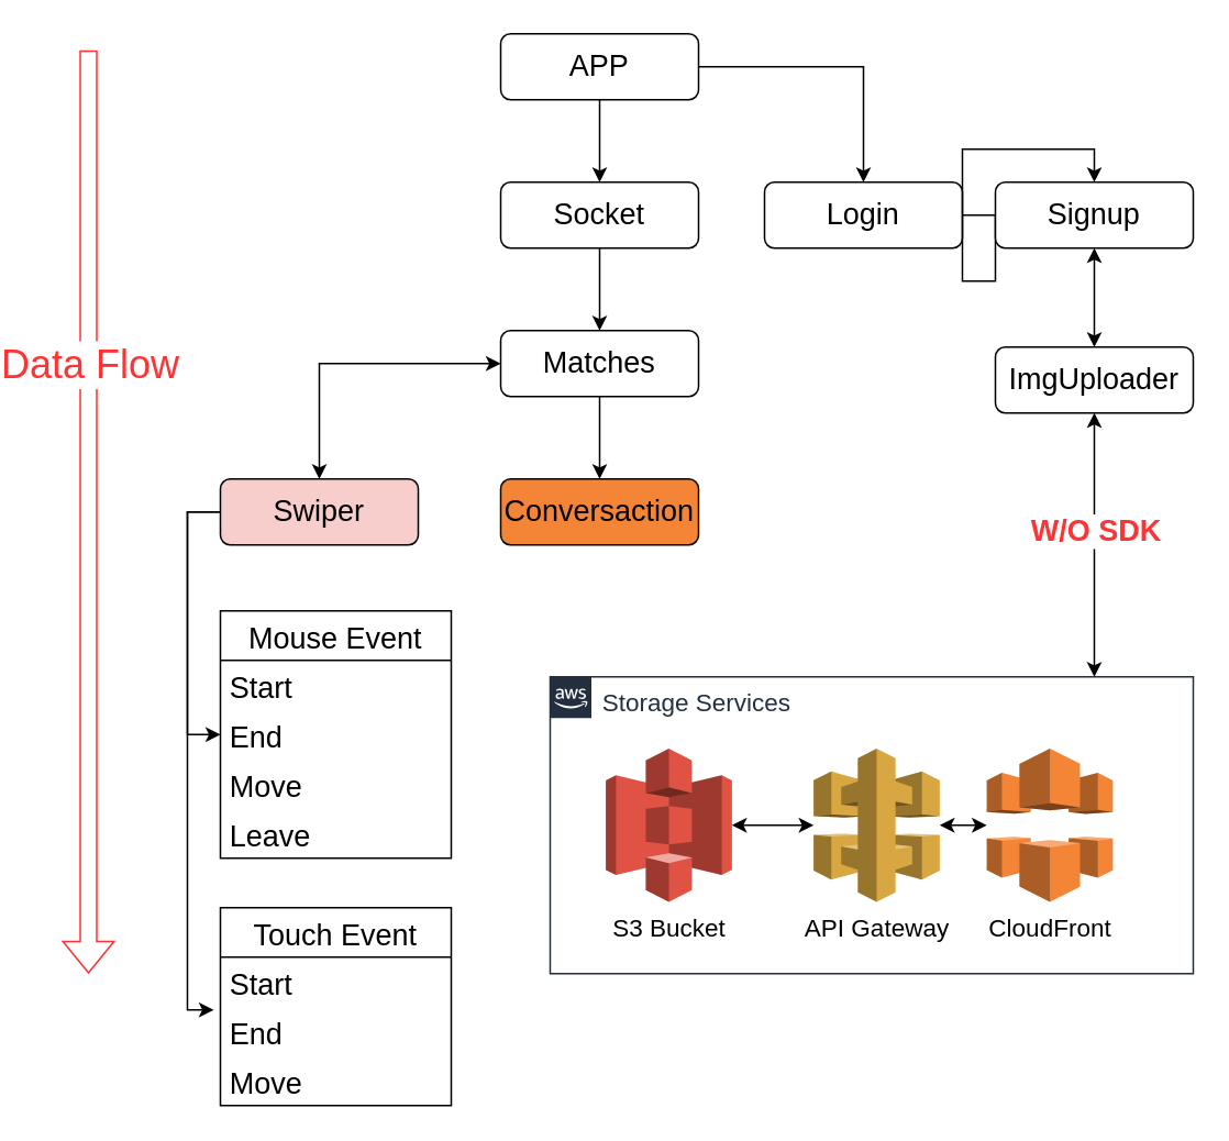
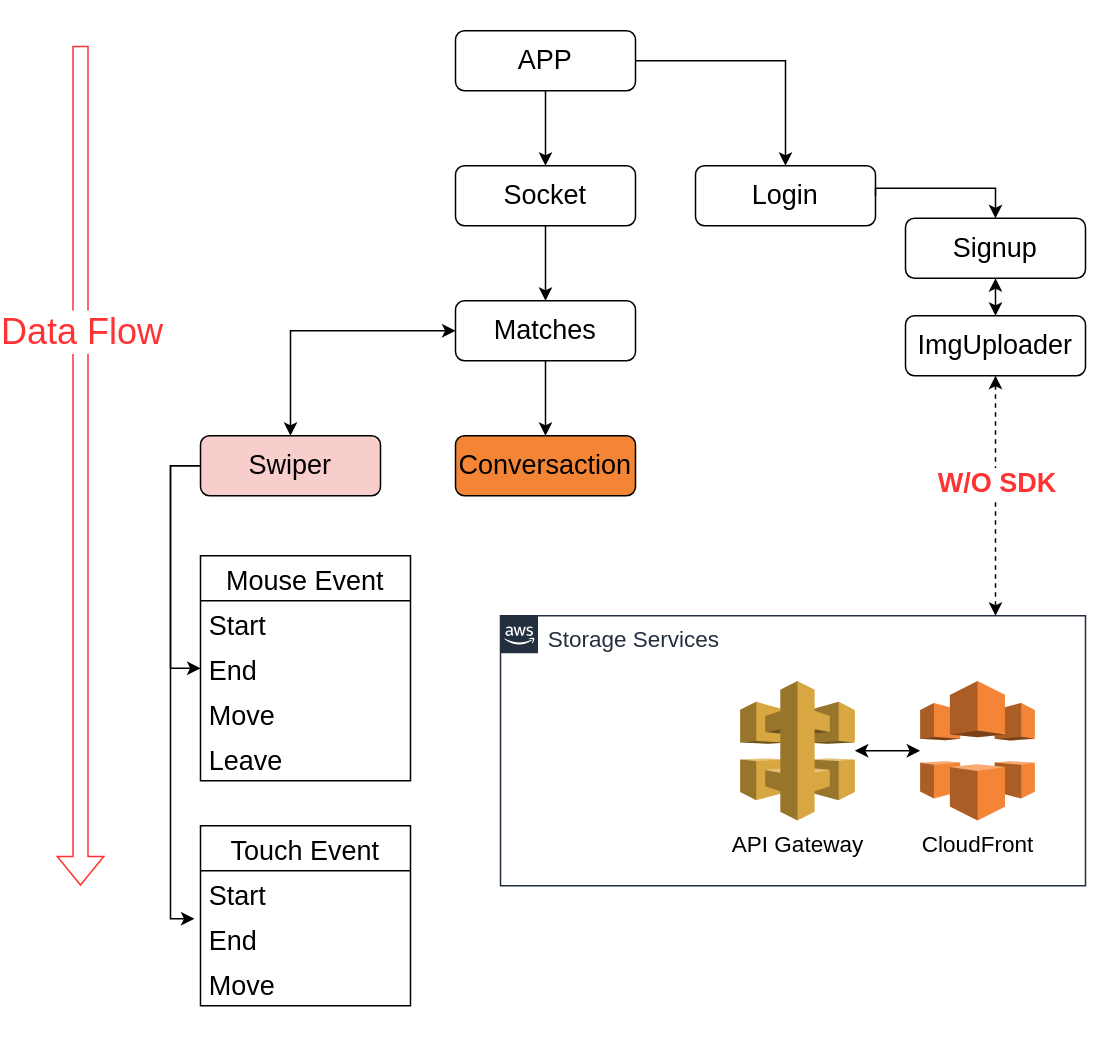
  <mxCell id="0" />
  <mxCell id="1" parent="0" />
  <mxCell id="2" value="" style="rounded=0;html=1;jettySize=auto;orthogonalLoop=1;fontSize=11;endArrow=classic;endFill=1;endSize=6;strokeWidth=1;shadow=0;labelBackgroundColor=none;edgeStyle=orthogonalEdgeStyle;" parent="1" source="4" edge="1"><mxGeometry relative="1" as="geometry"><mxPoint x="330" y="110" as="targetPoint" /></mxGeometry></mxCell>
  <mxCell id="3" style="edgeStyle=orthogonalEdgeStyle;rounded=0;orthogonalLoop=1;jettySize=auto;html=1;exitX=1;exitY=0.5;exitDx=0;exitDy=0;entryX=0.5;entryY=0;entryDx=0;entryDy=0;fontSize=18;endArrow=classic;endFill=1;endSize=6;" edge="1" parent="1" source="4" target="11"><mxGeometry relative="1" as="geometry" /></mxCell>
  <mxCell id="4" value="&lt;font style=&quot;font-size: 18px&quot;&gt;APP&lt;/font&gt;" style="rounded=1;whiteSpace=wrap;html=1;fontSize=12;glass=0;strokeWidth=1;shadow=0;fillColor=default;" parent="1" vertex="1"><mxGeometry x="270" y="20" width="120" height="40" as="geometry" /></mxCell>
  <mxCell id="5" style="edgeStyle=orthogonalEdgeStyle;rounded=0;orthogonalLoop=1;jettySize=auto;html=1;exitX=0.5;exitY=1;exitDx=0;exitDy=0;endArrow=classic;endFill=1;" edge="1" parent="1" source="6"><mxGeometry relative="1" as="geometry"><mxPoint x="330" y="200" as="targetPoint" /></mxGeometry></mxCell>
  <mxCell id="6" value="&lt;font style=&quot;font-size: 18px&quot;&gt;Socket&lt;/font&gt;" style="rounded=1;whiteSpace=wrap;html=1;fontSize=12;glass=0;strokeWidth=1;shadow=0;" parent="1" vertex="1"><mxGeometry x="270" y="110" width="120" height="40" as="geometry" /></mxCell>
  <mxCell id="7" style="edgeStyle=orthogonalEdgeStyle;rounded=0;orthogonalLoop=1;jettySize=auto;html=1;exitX=0.5;exitY=1;exitDx=0;exitDy=0;entryX=0.5;entryY=0;entryDx=0;entryDy=0;fontSize=18;endArrow=classic;endFill=1;endSize=6;" edge="1" parent="1" source="9" target="10"><mxGeometry relative="1" as="geometry" /></mxCell>
  <mxCell id="8" style="edgeStyle=orthogonalEdgeStyle;rounded=0;orthogonalLoop=1;jettySize=auto;html=1;exitX=0;exitY=0.5;exitDx=0;exitDy=0;entryX=0.5;entryY=0;entryDx=0;entryDy=0;fontSize=18;startArrow=classic;startFill=1;endArrow=classic;endFill=1;endSize=6;" edge="1" parent="1" source="9" target="20"><mxGeometry relative="1" as="geometry" /></mxCell>
  <mxCell id="9" value="&lt;font style=&quot;font-size: 18px&quot;&gt;Matches&lt;/font&gt;" style="rounded=1;whiteSpace=wrap;html=1;fontSize=12;glass=0;strokeWidth=1;shadow=0;" vertex="1" parent="1"><mxGeometry x="270" y="200" width="120" height="40" as="geometry" /></mxCell>
  <mxCell id="10" value="&lt;font style=&quot;font-size: 18px&quot;&gt;Conversaction&lt;/font&gt;" style="rounded=1;whiteSpace=wrap;html=1;fontSize=12;glass=0;strokeWidth=1;shadow=0;fillColor=#f58536;" vertex="1" parent="1"><mxGeometry x="270" y="290" width="120" height="40" as="geometry" /></mxCell>
  <mxCell id="11" value="&lt;font style=&quot;font-size: 18px&quot;&gt;Login&lt;/font&gt;" style="rounded=1;whiteSpace=wrap;html=1;fontSize=12;glass=0;strokeWidth=1;shadow=0;" vertex="1" parent="1"><mxGeometry x="430" y="110" width="120" height="40" as="geometry" /></mxCell>
  <mxCell id="12" style="edgeStyle=orthogonalEdgeStyle;rounded=0;orthogonalLoop=1;jettySize=auto;html=1;exitX=0.5;exitY=1;exitDx=0;exitDy=0;fontSize=18;endArrow=classic;endFill=1;endSize=6;startArrow=classic;startFill=1;" edge="1" parent="1" source="14"><mxGeometry relative="1" as="geometry"><mxPoint x="630" y="210" as="targetPoint" /></mxGeometry></mxCell>
  <mxCell id="13" style="edgeStyle=orthogonalEdgeStyle;rounded=0;orthogonalLoop=1;jettySize=auto;html=1;exitX=0.5;exitY=0;exitDx=0;exitDy=0;fontSize=18;startArrow=classic;startFill=1;endArrow=none;endFill=0;endSize=6;" edge="1" parent="1" source="14" target="11"><mxGeometry relative="1" as="geometry" /></mxCell>
- <mxCell id="14" value="&lt;font style=&quot;font-size: 18px&quot;&gt;Signup&lt;/font&gt;" style="rounded=1;whiteSpace=wrap;html=1;fontSize=12;glass=0;strokeWidth=1;shadow=0;" vertex="1" parent="1"><mxGeometry x="570" y="110" width="120" height="40" as="geometry" /></mxCell>
- <mxCell id="15" style="edgeStyle=orthogonalEdgeStyle;rounded=0;orthogonalLoop=1;jettySize=auto;html=1;exitX=0.5;exitY=1;exitDx=0;exitDy=0;fontSize=18;startArrow=classic;startFill=1;endArrow=classic;endFill=1;endSize=6;" edge="1" parent="1" source="17" target="21"><mxGeometry relative="1" as="geometry"><mxPoint x="630" y="400" as="targetPoint" /><Array as="points"><mxPoint x="630" y="380" /><mxPoint x="630" y="380" /></Array></mxGeometry></mxCell>
+ <mxCell id="14" value="&lt;font style=&quot;font-size: 18px&quot;&gt;Signup&lt;/font&gt;" style="rounded=1;whiteSpace=wrap;html=1;fontSize=12;glass=0;strokeWidth=1;shadow=0;" vertex="1" parent="1"><mxGeometry x="570" y="145" width="120" height="40" as="geometry" /></mxCell>
+ <mxCell id="15" style="edgeStyle=orthogonalEdgeStyle;rounded=0;orthogonalLoop=1;jettySize=auto;html=1;exitX=0.5;exitY=1;exitDx=0;exitDy=0;fontSize=18;startArrow=classic;startFill=1;endArrow=classic;endFill=1;endSize=6;dashed=1;" edge="1" parent="1" source="17" target="21"><mxGeometry relative="1" as="geometry"><mxPoint x="630" y="400" as="targetPoint" /><Array as="points"><mxPoint x="630" y="380" /><mxPoint x="630" y="380" /></Array></mxGeometry></mxCell>
  <mxCell id="16" value="&lt;b&gt;&lt;font color=&quot;#ff3333&quot;&gt;W/O SDK&lt;/font&gt;&lt;/b&gt;" style="edgeLabel;html=1;align=center;verticalAlign=middle;resizable=0;points=[];fontSize=18;" vertex="1" connectable="0" parent="15"><mxGeometry x="-0.113" relative="1" as="geometry"><mxPoint as="offset" /></mxGeometry></mxCell>
  <mxCell id="17" value="&lt;font style=&quot;font-size: 18px&quot;&gt;ImgUploader&lt;/font&gt;" style="rounded=1;whiteSpace=wrap;html=1;fontSize=12;glass=0;strokeWidth=1;shadow=0;" vertex="1" parent="1"><mxGeometry x="570" y="210" width="120" height="40" as="geometry" /></mxCell>
  <mxCell id="18" style="edgeStyle=orthogonalEdgeStyle;rounded=0;orthogonalLoop=1;jettySize=auto;html=1;exitX=0;exitY=0.5;exitDx=0;exitDy=0;entryX=0;entryY=0.5;entryDx=0;entryDy=0;fontSize=18;fontColor=#000000;startArrow=none;startFill=0;endArrow=classic;endFill=1;endSize=6;strokeColor=#000000;" edge="1" parent="1" source="20" target="31"><mxGeometry relative="1" as="geometry" /></mxCell>
  <mxCell id="19" style="edgeStyle=orthogonalEdgeStyle;rounded=0;orthogonalLoop=1;jettySize=auto;html=1;exitX=0;exitY=0.5;exitDx=0;exitDy=0;entryX=-0.029;entryY=1.067;entryDx=0;entryDy=0;entryPerimeter=0;fontSize=18;fontColor=#000000;startArrow=none;startFill=0;endArrow=classic;endFill=1;endSize=6;strokeColor=#000000;" edge="1" parent="1" source="20" target="35"><mxGeometry relative="1" as="geometry" /></mxCell>
  <mxCell id="20" value="&lt;font style=&quot;font-size: 18px&quot;&gt;Swiper&lt;br&gt;&lt;/font&gt;" style="rounded=1;whiteSpace=wrap;html=1;fontSize=12;glass=0;strokeWidth=1;shadow=0;fillColor=#f8cecc;" vertex="1" parent="1"><mxGeometry x="100" y="290" width="120" height="40" as="geometry" /></mxCell>
  <mxCell id="21" value="&lt;font style=&quot;font-size: 15px&quot;&gt;Storage Services&lt;/font&gt;" style="points=[[0,0],[0.25,0],[0.5,0],[0.75,0],[1,0],[1,0.25],[1,0.5],[1,0.75],[1,1],[0.75,1],[0.5,1],[0.25,1],[0,1],[0,0.75],[0,0.5],[0,0.25]];outlineConnect=0;gradientColor=none;html=1;whiteSpace=wrap;fontSize=12;fontStyle=0;shape=mxgraph.aws4.group;grIcon=mxgraph.aws4.group_aws_cloud_alt;strokeColor=#232F3E;fillColor=none;verticalAlign=top;align=left;spacingLeft=30;fontColor=#232F3E;dashed=0;labelBackgroundColor=#ffffff;container=1;pointerEvents=0;collapsible=0;recursiveResize=0;" vertex="1" parent="1"><mxGeometry x="300" y="410" width="390" height="180" as="geometry" /></mxCell>
- <mxCell id="22" value="CloudFront" style="outlineConnect=0;dashed=0;verticalLabelPosition=bottom;verticalAlign=top;align=center;html=1;shape=mxgraph.aws3.cloudfront;fillColor=#F58536;gradientColor=none;fontSize=15;" vertex="1" parent="21"><mxGeometry x="264.75" y="43.5" width="76.5" height="93" as="geometry" /></mxCell>
- <mxCell id="23" style="edgeStyle=orthogonalEdgeStyle;rounded=0;orthogonalLoop=1;jettySize=auto;html=1;exitX=1;exitY=0.5;exitDx=0;exitDy=0;exitPerimeter=0;fontSize=24;startArrow=classic;startFill=1;endArrow=classic;endFill=1;strokeWidth=1;" edge="1" parent="21" source="24" target="26"><mxGeometry relative="1" as="geometry" /></mxCell>
- <mxCell id="24" value="S3 Bucket" style="outlineConnect=0;dashed=0;verticalLabelPosition=bottom;verticalAlign=top;align=center;html=1;shape=mxgraph.aws3.s3;fillColor=#E05243;gradientColor=none;fontSize=15;" vertex="1" parent="21"><mxGeometry x="33.75" y="43.5" width="76.5" height="93" as="geometry" /></mxCell>
+ <mxCell id="22" value="CloudFront" style="outlineConnect=0;dashed=0;verticalLabelPosition=bottom;verticalAlign=top;align=center;html=1;shape=mxgraph.aws3.cloudfront;fillColor=#F58536;gradientColor=none;fontSize=15;" vertex="1" parent="21"><mxGeometry x="279.75" y="43.5" width="76.5" height="93" as="geometry" /></mxCell>
  <mxCell id="25" style="edgeStyle=orthogonalEdgeStyle;rounded=0;orthogonalLoop=1;jettySize=auto;html=1;fontSize=18;startArrow=classic;startFill=1;endArrow=classic;endFill=1;endSize=6;entryX=0;entryY=0.5;entryDx=0;entryDy=0;entryPerimeter=0;" edge="1" parent="21" source="26" target="22"><mxGeometry relative="1" as="geometry"><mxPoint x="490" y="77" as="targetPoint" /></mxGeometry></mxCell>
  <mxCell id="26" value="API Gateway" style="outlineConnect=0;dashed=0;verticalLabelPosition=bottom;verticalAlign=top;align=center;html=1;shape=mxgraph.aws3.api_gateway;fillColor=#D9A741;gradientColor=none;fontSize=15;" vertex="1" parent="21"><mxGeometry x="159.75" y="43.5" width="76.5" height="93" as="geometry" /></mxCell>
  <mxCell id="27" value="" style="shape=flexArrow;endArrow=classic;html=1;rounded=0;fontSize=18;fontColor=#FF3333;endSize=6;strokeColor=#FF3333;" edge="1" parent="1"><mxGeometry width="50" height="50" relative="1" as="geometry"><mxPoint x="20" y="30" as="sourcePoint" /><mxPoint x="20" y="590" as="targetPoint" /></mxGeometry></mxCell>
  <mxCell id="28" value="&lt;font style=&quot;font-size: 24px&quot;&gt;Data Flow&lt;/font&gt;" style="edgeLabel;html=1;align=center;verticalAlign=middle;resizable=0;points=[];fontSize=18;fontColor=#FF3333;" vertex="1" connectable="0" parent="27"><mxGeometry x="-0.464" y="2" relative="1" as="geometry"><mxPoint x="-2" y="40" as="offset" /></mxGeometry></mxCell>
  <mxCell id="29" value="Mouse Event" style="swimlane;fontStyle=0;childLayout=stackLayout;horizontal=1;startSize=30;horizontalStack=0;resizeParent=1;resizeParentMax=0;resizeLast=0;collapsible=1;marginBottom=0;fontSize=18;fontColor=#000000;fillColor=default;" vertex="1" parent="1"><mxGeometry x="100" y="370" width="140" height="150" as="geometry"><mxRectangle x="170" y="560" width="140" height="30" as="alternateBounds" /></mxGeometry></mxCell>
  <mxCell id="30" value="Start" style="text;strokeColor=none;fillColor=none;align=left;verticalAlign=middle;spacingLeft=4;spacingRight=4;overflow=hidden;points=[[0,0.5],[1,0.5]];portConstraint=eastwest;rotatable=0;fontSize=18;fontColor=#000000;" vertex="1" parent="29"><mxGeometry y="30" width="140" height="30" as="geometry" /></mxCell>
  <mxCell id="31" value="End" style="text;strokeColor=none;fillColor=none;align=left;verticalAlign=middle;spacingLeft=4;spacingRight=4;overflow=hidden;points=[[0,0.5],[1,0.5]];portConstraint=eastwest;rotatable=0;fontSize=18;fontColor=#000000;" vertex="1" parent="29"><mxGeometry y="60" width="140" height="30" as="geometry" /></mxCell>
  <mxCell id="32" value="Move" style="text;strokeColor=none;fillColor=none;align=left;verticalAlign=middle;spacingLeft=4;spacingRight=4;overflow=hidden;points=[[0,0.5],[1,0.5]];portConstraint=eastwest;rotatable=0;fontSize=18;fontColor=#000000;" vertex="1" parent="29"><mxGeometry y="90" width="140" height="30" as="geometry" /></mxCell>
  <mxCell id="33" value="Leave" style="text;strokeColor=none;fillColor=none;align=left;verticalAlign=middle;spacingLeft=4;spacingRight=4;overflow=hidden;points=[[0,0.5],[1,0.5]];portConstraint=eastwest;rotatable=0;fontSize=18;fontColor=#000000;" vertex="1" parent="29"><mxGeometry y="120" width="140" height="30" as="geometry" /></mxCell>
  <mxCell id="34" value="Touch Event" style="swimlane;fontStyle=0;childLayout=stackLayout;horizontal=1;startSize=30;horizontalStack=0;resizeParent=1;resizeParentMax=0;resizeLast=0;collapsible=1;marginBottom=0;fontSize=18;fontColor=#000000;fillColor=default;" vertex="1" parent="1"><mxGeometry x="100" y="550" width="140" height="120" as="geometry"><mxRectangle x="170" y="560" width="140" height="30" as="alternateBounds" /></mxGeometry></mxCell>
  <mxCell id="35" value="Start" style="text;strokeColor=none;fillColor=none;align=left;verticalAlign=middle;spacingLeft=4;spacingRight=4;overflow=hidden;points=[[0,0.5],[1,0.5]];portConstraint=eastwest;rotatable=0;fontSize=18;fontColor=#000000;" vertex="1" parent="34"><mxGeometry y="30" width="140" height="30" as="geometry" /></mxCell>
  <mxCell id="36" value="End" style="text;strokeColor=none;fillColor=none;align=left;verticalAlign=middle;spacingLeft=4;spacingRight=4;overflow=hidden;points=[[0,0.5],[1,0.5]];portConstraint=eastwest;rotatable=0;fontSize=18;fontColor=#000000;" vertex="1" parent="34"><mxGeometry y="60" width="140" height="30" as="geometry" /></mxCell>
  <mxCell id="37" value="Move" style="text;strokeColor=none;fillColor=none;align=left;verticalAlign=middle;spacingLeft=4;spacingRight=4;overflow=hidden;points=[[0,0.5],[1,0.5]];portConstraint=eastwest;rotatable=0;fontSize=18;fontColor=#000000;" vertex="1" parent="34"><mxGeometry y="90" width="140" height="30" as="geometry" /></mxCell>
